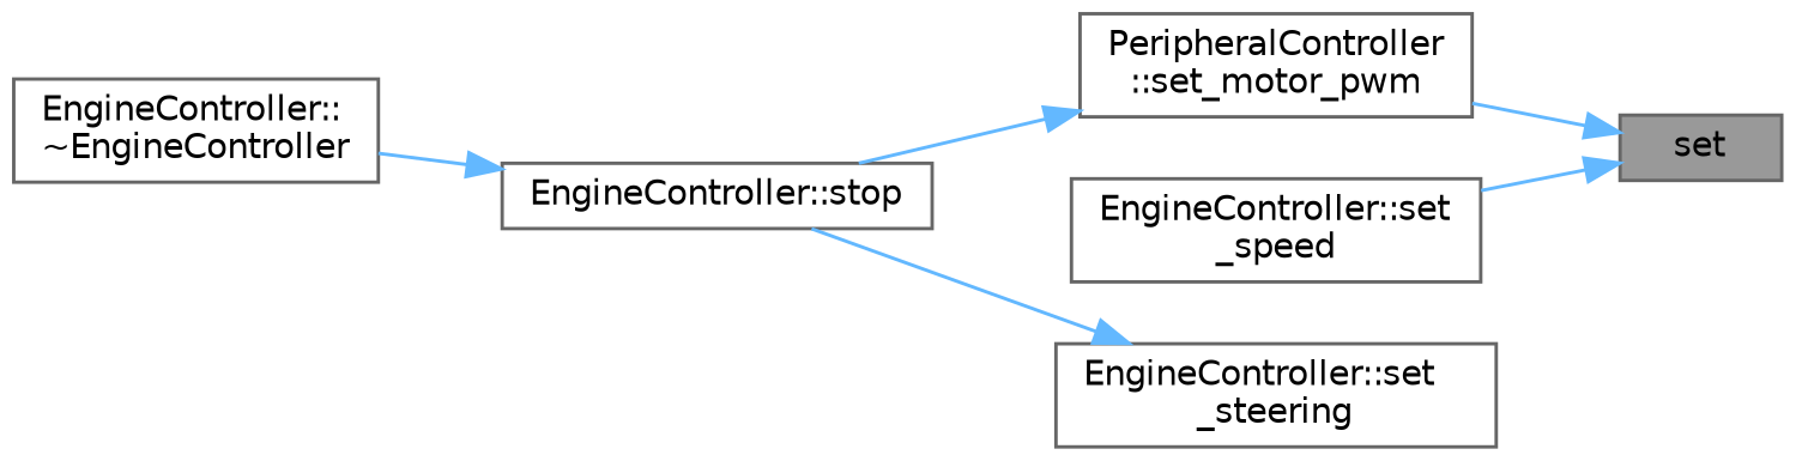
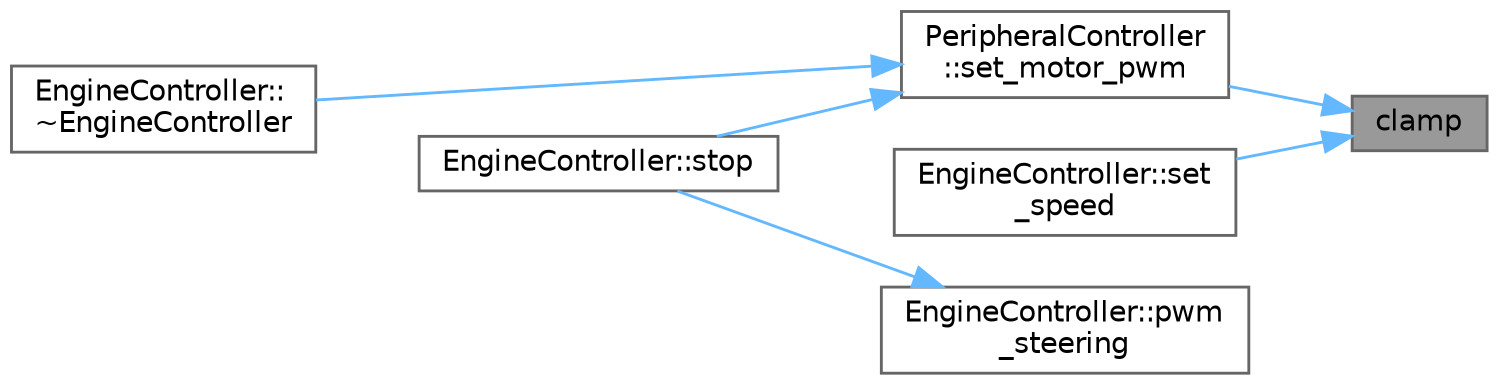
  digraph {
    rankdir=RL
    node [color=grey40 fillcolor=white fontname=Helvetica fontsize=10 shape=box style=filled]
    edge [color=steelblue1 dir=back fontname=Helvetica fontsize=10 labelfontname=Helvetica labelfontsize=10 style=solid]
-   n1 [color=gray40 fillcolor=grey60 fontcolor=black height=0.2 label=set width=0.4]
+   n1 [color=gray40 fillcolor=grey60 fontcolor=black height=0.2 label=clamp width=0.4]
    n2 [height=0.2 label="PeripheralController\l::set_motor_pwm" width=0.4]
    n3 [height=0.2 label="EngineController::set\l_speed" width=0.4]
    n4 [height=0.2 label="EngineController::stop" width=0.4]
-   n5 [height=0.2 label="EngineController::set\l_steering" width=0.4]
+   n5 [height=0.2 label="EngineController::pwm\l_steering" width=0.4]
    n6 [height=0.2 label="EngineController::\l~EngineController" width=0.4]
    n1 -> n2
    n1 -> n3
    n2 -> n4
-   n4 -> n6
+   n2 -> n6
    n5 -> n4
  }
